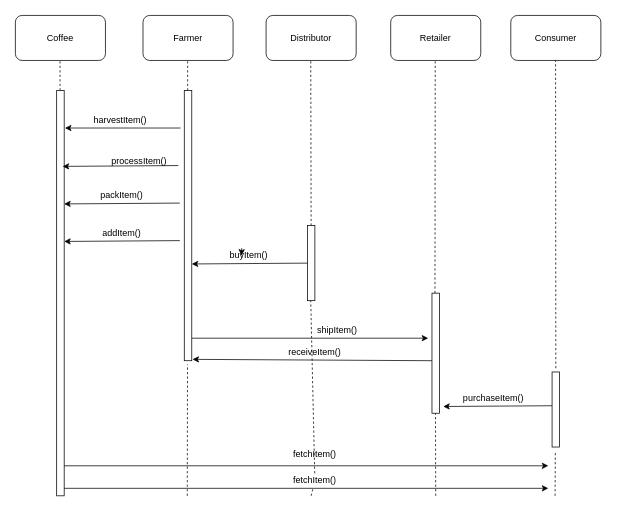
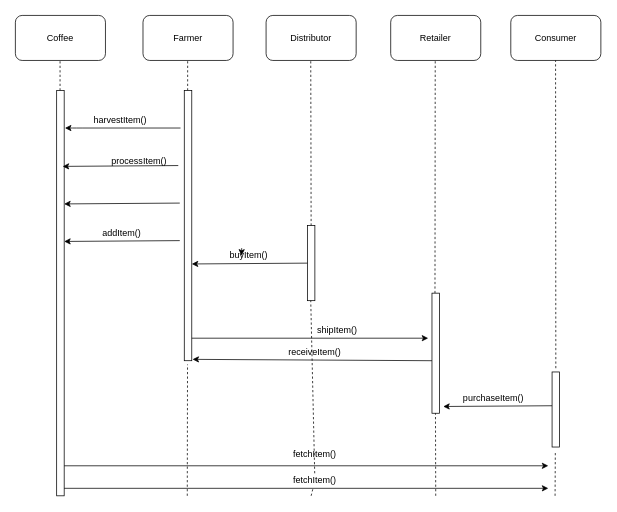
  <mxCell id="0" />
  <mxCell id="1" parent="0" />
  <mxCell id="2" value="Coffee" style="rounded=1;whiteSpace=wrap;html=1;" parent="1" vertex="1"><mxGeometry x="20" y="20" width="120" height="60" as="geometry" /></mxCell>
  <mxCell id="3" value="" style="endArrow=none;dashed=1;html=1;" parent="1" source="8" edge="1"><mxGeometry width="50" height="50" relative="1" as="geometry"><mxPoint x="79.5" y="130" as="sourcePoint" /><mxPoint x="79.5" y="80" as="targetPoint" /></mxGeometry></mxCell>
  <mxCell id="4" value="Farmer" style="rounded=1;whiteSpace=wrap;html=1;" parent="1" vertex="1"><mxGeometry x="190" y="20" width="120" height="60" as="geometry" /></mxCell>
  <mxCell id="5" value="Distributor" style="rounded=1;whiteSpace=wrap;html=1;" parent="1" vertex="1"><mxGeometry x="354" y="20" width="120" height="60" as="geometry" /></mxCell>
  <mxCell id="6" value="Retailer" style="rounded=1;whiteSpace=wrap;html=1;" parent="1" vertex="1"><mxGeometry x="520" y="20" width="120" height="60" as="geometry" /></mxCell>
  <mxCell id="7" value="Consumer" style="rounded=1;whiteSpace=wrap;html=1;" parent="1" vertex="1"><mxGeometry x="680" y="20" width="120" height="60" as="geometry" /></mxCell>
  <mxCell id="8" value="" style="html=1;points=[];perimeter=orthogonalPerimeter;" parent="1" vertex="1"><mxGeometry x="75" y="120" width="10" height="540" as="geometry" /></mxCell>
  <mxCell id="9" value="" style="endArrow=none;dashed=1;html=1;" parent="1" source="10" edge="1"><mxGeometry width="50" height="50" relative="1" as="geometry"><mxPoint x="249.5" y="130" as="sourcePoint" /><mxPoint x="249.5" y="80" as="targetPoint" /></mxGeometry></mxCell>
  <mxCell id="10" value="" style="html=1;points=[];perimeter=orthogonalPerimeter;" parent="1" vertex="1"><mxGeometry x="245" y="120" width="10" height="360" as="geometry" /></mxCell>
  <mxCell id="11" value="" style="endArrow=classic;html=1;" parent="1" edge="1"><mxGeometry width="50" height="50" relative="1" as="geometry"><mxPoint x="240" y="170" as="sourcePoint" /><mxPoint x="86" y="170" as="targetPoint" /><Array as="points"><mxPoint x="100" y="170" /></Array></mxGeometry></mxCell>
  <mxCell id="12" value="harvestItem()" style="text;html=1;strokeColor=none;fillColor=none;align=center;verticalAlign=middle;whiteSpace=wrap;rounded=0;" parent="1" vertex="1"><mxGeometry x="140" y="150" width="40" height="20" as="geometry" /></mxCell>
  <mxCell id="13" value="processItem()" style="text;html=1;strokeColor=none;fillColor=none;align=center;verticalAlign=middle;whiteSpace=wrap;rounded=0;" parent="1" vertex="1"><mxGeometry x="165" y="205" width="40" height="20" as="geometry" /></mxCell>
  <mxCell id="14" value="" style="endArrow=classic;html=1;entryX=1.1;entryY=0.142;entryDx=0;entryDy=0;entryPerimeter=0;" parent="1" edge="1"><mxGeometry width="50" height="50" relative="1" as="geometry"><mxPoint x="237" y="220" as="sourcePoint" /><mxPoint x="83" y="221.12" as="targetPoint" /></mxGeometry></mxCell>
- <mxCell id="15" value="packItem()" style="text;html=1;strokeColor=none;fillColor=none;align=center;verticalAlign=middle;whiteSpace=wrap;rounded=0;" parent="1" vertex="1"><mxGeometry x="142" y="250" width="40" height="20" as="geometry" /></mxCell>
  <mxCell id="16" value="" style="endArrow=classic;html=1;entryX=1.1;entryY=0.142;entryDx=0;entryDy=0;entryPerimeter=0;" parent="1" edge="1"><mxGeometry width="50" height="50" relative="1" as="geometry"><mxPoint x="239" y="270" as="sourcePoint" /><mxPoint x="85" y="271.12" as="targetPoint" /></mxGeometry></mxCell>
  <mxCell id="17" value="addItem()" style="text;html=1;strokeColor=none;fillColor=none;align=center;verticalAlign=middle;whiteSpace=wrap;rounded=0;" parent="1" vertex="1"><mxGeometry x="142" y="300" width="40" height="20" as="geometry" /></mxCell>
  <mxCell id="18" value="" style="endArrow=classic;html=1;entryX=1.1;entryY=0.142;entryDx=0;entryDy=0;entryPerimeter=0;" parent="1" edge="1"><mxGeometry width="50" height="50" relative="1" as="geometry"><mxPoint x="239" y="320" as="sourcePoint" /><mxPoint x="85" y="321.12" as="targetPoint" /><Array as="points" /></mxGeometry></mxCell>
  <mxCell id="19" value="" style="endArrow=none;dashed=1;html=1;" parent="1" edge="1"><mxGeometry width="50" height="50" relative="1" as="geometry"><mxPoint x="414" y="300" as="sourcePoint" /><mxPoint x="413.5" y="80" as="targetPoint" /></mxGeometry></mxCell>
  <mxCell id="20" value="" style="html=1;points=[];perimeter=orthogonalPerimeter;" parent="1" vertex="1"><mxGeometry x="409" y="300" width="10" height="100" as="geometry" /></mxCell>
  <mxCell id="21" value="buyItem()" style="text;html=1;strokeColor=none;fillColor=none;align=center;verticalAlign=middle;whiteSpace=wrap;rounded=0;" parent="1" vertex="1"><mxGeometry x="312" y="330" width="38" height="20" as="geometry" /></mxCell>
  <mxCell id="22" value="" style="endArrow=classic;html=1;entryX=1.1;entryY=0.142;entryDx=0;entryDy=0;entryPerimeter=0;" parent="1" edge="1"><mxGeometry width="50" height="50" relative="1" as="geometry"><mxPoint x="409" y="350" as="sourcePoint" /><mxPoint x="255" y="351.12" as="targetPoint" /><Array as="points" /></mxGeometry></mxCell>
  <mxCell id="23" style="edgeStyle=orthogonalEdgeStyle;rounded=0;orthogonalLoop=1;jettySize=auto;html=1;exitX=0.25;exitY=0;exitDx=0;exitDy=0;entryX=0.246;entryY=0.5;entryDx=0;entryDy=0;entryPerimeter=0;" parent="1" source="21" target="21" edge="1"><mxGeometry relative="1" as="geometry" /></mxCell>
  <mxCell id="24" value="" style="endArrow=none;dashed=1;html=1;" parent="1" source="41" edge="1"><mxGeometry width="50" height="50" relative="1" as="geometry"><mxPoint x="414" y="660" as="sourcePoint" /><mxPoint x="413.5" y="400" as="targetPoint" /></mxGeometry></mxCell>
  <mxCell id="25" value="shipItem()" style="text;html=1;strokeColor=none;fillColor=none;align=center;verticalAlign=middle;whiteSpace=wrap;rounded=0;" parent="1" vertex="1"><mxGeometry x="430" y="430" width="38" height="20" as="geometry" /></mxCell>
  <mxCell id="26" value="" style="endArrow=classic;html=1;" parent="1" edge="1"><mxGeometry width="50" height="50" relative="1" as="geometry"><mxPoint x="255" y="450" as="sourcePoint" /><mxPoint x="570" y="450" as="targetPoint" /><Array as="points" /></mxGeometry></mxCell>
  <mxCell id="27" value="" style="endArrow=none;dashed=1;html=1;" parent="1" edge="1"><mxGeometry width="50" height="50" relative="1" as="geometry"><mxPoint x="579" y="390" as="sourcePoint" /><mxPoint x="579.33" y="80" as="targetPoint" /></mxGeometry></mxCell>
  <mxCell id="28" value="" style="html=1;points=[];perimeter=orthogonalPerimeter;" parent="1" vertex="1"><mxGeometry x="575" y="390" width="10" height="160" as="geometry" /></mxCell>
  <mxCell id="29" value="receiveItem()" style="text;html=1;strokeColor=none;fillColor=none;align=center;verticalAlign=middle;whiteSpace=wrap;rounded=0;" parent="1" vertex="1"><mxGeometry x="400" y="458.67" width="38" height="20" as="geometry" /></mxCell>
  <mxCell id="30" value="" style="endArrow=classic;html=1;entryX=1.1;entryY=0.995;entryDx=0;entryDy=0;entryPerimeter=0;" parent="1" target="10" edge="1"><mxGeometry width="50" height="50" relative="1" as="geometry"><mxPoint x="575" y="480" as="sourcePoint" /><mxPoint x="320" y="480" as="targetPoint" /><Array as="points" /></mxGeometry></mxCell>
  <mxCell id="31" value="" style="endArrow=none;dashed=1;html=1;" parent="1" edge="1"><mxGeometry width="50" height="50" relative="1" as="geometry"><mxPoint x="740" y="490" as="sourcePoint" /><mxPoint x="739.66" y="80" as="targetPoint" /></mxGeometry></mxCell>
  <mxCell id="32" value="" style="html=1;points=[];perimeter=orthogonalPerimeter;" parent="1" vertex="1"><mxGeometry x="735" y="495" width="10" height="100" as="geometry" /></mxCell>
  <mxCell id="33" value="purchaseItem()" style="text;html=1;strokeColor=none;fillColor=none;align=center;verticalAlign=middle;whiteSpace=wrap;rounded=0;" parent="1" vertex="1"><mxGeometry x="638" y="520" width="38" height="20" as="geometry" /></mxCell>
  <mxCell id="34" value="" style="endArrow=classic;html=1;" parent="1" edge="1"><mxGeometry width="50" height="50" relative="1" as="geometry"><mxPoint x="735" y="540" as="sourcePoint" /><mxPoint x="590" y="541" as="targetPoint" /><Array as="points" /></mxGeometry></mxCell>
  <mxCell id="35" value="" style="endArrow=none;dashed=1;html=1;" parent="1" edge="1"><mxGeometry width="50" height="50" relative="1" as="geometry"><mxPoint x="249" y="660" as="sourcePoint" /><mxPoint x="249.33" y="485" as="targetPoint" /></mxGeometry></mxCell>
  <mxCell id="36" value="" style="endArrow=none;dashed=1;html=1;" parent="1" edge="1"><mxGeometry width="50" height="50" relative="1" as="geometry"><mxPoint x="580" y="660" as="sourcePoint" /><mxPoint x="579.66" y="550" as="targetPoint" /></mxGeometry></mxCell>
  <mxCell id="37" value="" style="endArrow=none;dashed=1;html=1;" parent="1" edge="1"><mxGeometry width="50" height="50" relative="1" as="geometry"><mxPoint x="739" y="660" as="sourcePoint" /><mxPoint x="739.33" y="600" as="targetPoint" /></mxGeometry></mxCell>
  <mxCell id="38" value="" style="endArrow=classic;html=1;" parent="1" edge="1"><mxGeometry width="50" height="50" relative="1" as="geometry"><mxPoint x="85" y="620" as="sourcePoint" /><mxPoint x="730" y="620" as="targetPoint" /><Array as="points" /></mxGeometry></mxCell>
  <mxCell id="39" value="" style="endArrow=classic;html=1;" parent="1" edge="1"><mxGeometry width="50" height="50" relative="1" as="geometry"><mxPoint x="85" y="650" as="sourcePoint" /><mxPoint x="730" y="650" as="targetPoint" /><Array as="points" /></mxGeometry></mxCell>
  <mxCell id="40" value="fetchItem()" style="text;html=1;strokeColor=none;fillColor=none;align=center;verticalAlign=middle;whiteSpace=wrap;rounded=0;" parent="1" vertex="1"><mxGeometry x="400" y="595" width="38" height="20" as="geometry" /></mxCell>
  <mxCell id="41" value="fetchItem()" style="text;html=1;strokeColor=none;fillColor=none;align=center;verticalAlign=middle;whiteSpace=wrap;rounded=0;" parent="1" vertex="1"><mxGeometry x="400" y="630" width="38" height="20" as="geometry" /></mxCell>
  <mxCell id="42" value="" style="endArrow=none;dashed=1;html=1;" parent="1" target="41" edge="1"><mxGeometry width="50" height="50" relative="1" as="geometry"><mxPoint x="414" y="660" as="sourcePoint" /><mxPoint x="413.5" y="400" as="targetPoint" /></mxGeometry></mxCell>
